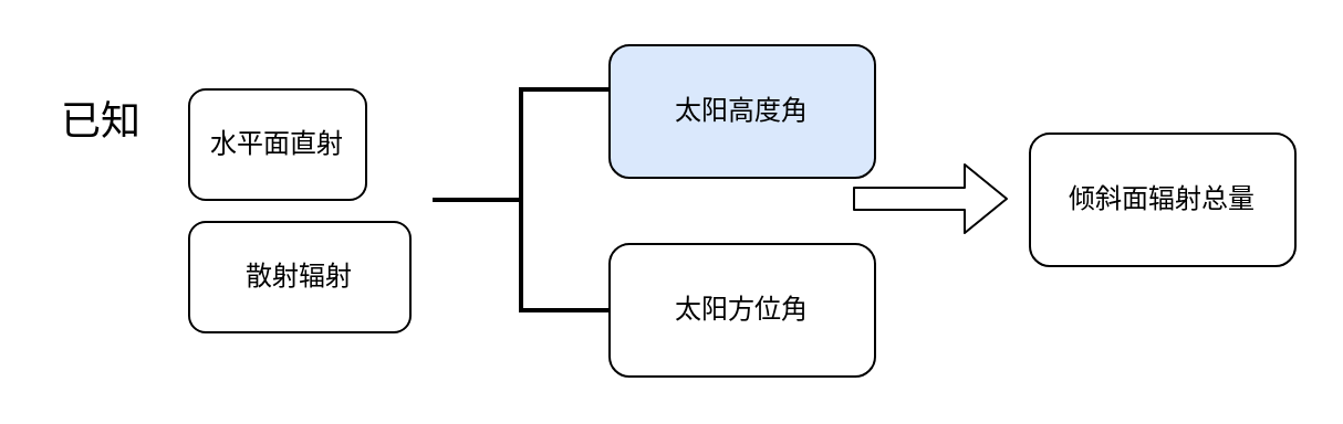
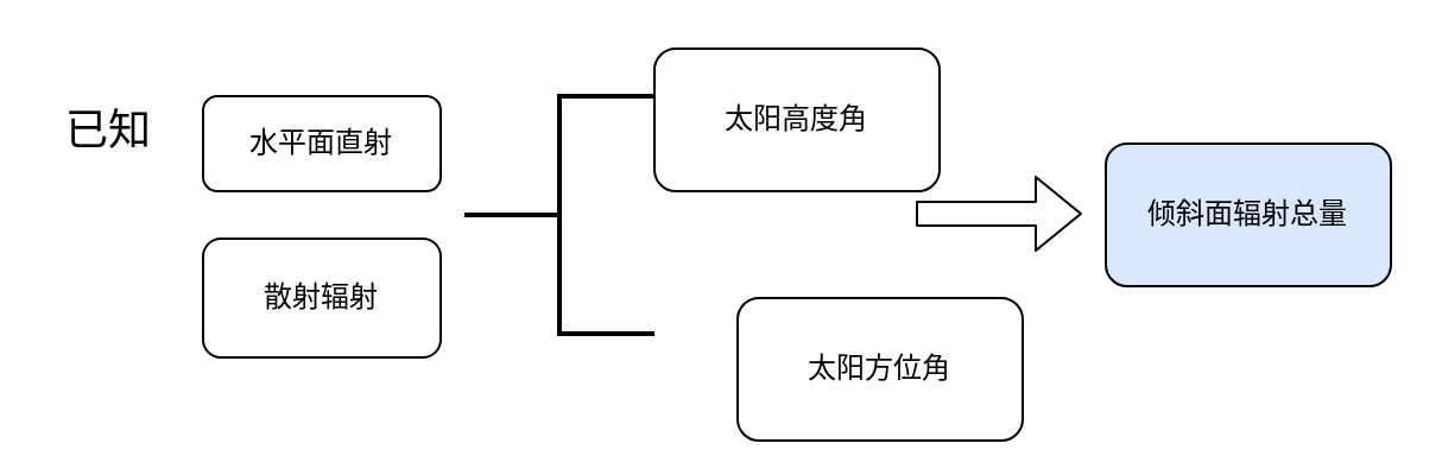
  <mxCell id="0" />
  <mxCell id="1" parent="0" />
- <mxCell id="2" value="水平面直射" style="rounded=1;whiteSpace=wrap;html=1;" vertex="1" parent="1"><mxGeometry x="85" y="40" width="80" height="50" as="geometry" /></mxCell>
+ <mxCell id="2" value="水平面直射" style="rounded=1;whiteSpace=wrap;html=1;" vertex="1" parent="1"><mxGeometry x="85" y="40" width="100" height="40" as="geometry" /></mxCell>
  <mxCell id="3" value="散射辐射" style="rounded=1;whiteSpace=wrap;html=1;" vertex="1" parent="1"><mxGeometry x="85" y="100" width="100" height="50" as="geometry" /></mxCell>
- <mxCell id="4" value="太阳高度角" style="rounded=1;whiteSpace=wrap;html=1;fillColor=#dae8fc;" vertex="1" parent="1"><mxGeometry x="275" y="20" width="120" height="60" as="geometry" /></mxCell>
- <mxCell id="5" value="太阳方位角" style="rounded=1;whiteSpace=wrap;html=1;" vertex="1" parent="1"><mxGeometry x="275" y="110" width="120" height="60" as="geometry" /></mxCell>
+ <mxCell id="4" value="太阳高度角" style="rounded=1;whiteSpace=wrap;html=1;" vertex="1" parent="1"><mxGeometry x="275" y="20" width="120" height="60" as="geometry" /></mxCell>
+ <mxCell id="5" value="太阳方位角" style="rounded=1;whiteSpace=wrap;html=1;" vertex="1" parent="1"><mxGeometry x="310" y="125" width="120" height="60" as="geometry" /></mxCell>
  <mxCell id="6" value="" style="strokeWidth=2;html=1;shape=mxgraph.flowchart.annotation_2;align=left;labelPosition=right;pointerEvents=1;" vertex="1" parent="1"><mxGeometry x="195" y="40" width="80" height="100" as="geometry" /></mxCell>
  <mxCell id="7" value="&lt;font style=&quot;font-size: 18px&quot;&gt;已知&lt;/font&gt;" style="text;html=1;align=center;verticalAlign=middle;resizable=0;points=[];autosize=1;" vertex="1" parent="1"><mxGeometry x="20" y="45" width="50" height="20" as="geometry" /></mxCell>
  <mxCell id="8" value="" style="shape=flexArrow;endArrow=classic;html=1;" edge="1" parent="1"><mxGeometry width="50" height="50" relative="1" as="geometry"><mxPoint x="385" y="89.5" as="sourcePoint" /><mxPoint x="455" y="89.5" as="targetPoint" /></mxGeometry></mxCell>
- <mxCell id="9" value="倾斜面辐射总量" style="rounded=1;whiteSpace=wrap;html=1;" vertex="1" parent="1"><mxGeometry x="465" y="60" width="120" height="60" as="geometry" /></mxCell>
+ <mxCell id="9" value="倾斜面辐射总量" style="rounded=1;whiteSpace=wrap;html=1;fillColor=#dae8fc;" vertex="1" parent="1"><mxGeometry x="465" y="60" width="120" height="60" as="geometry" /></mxCell>
